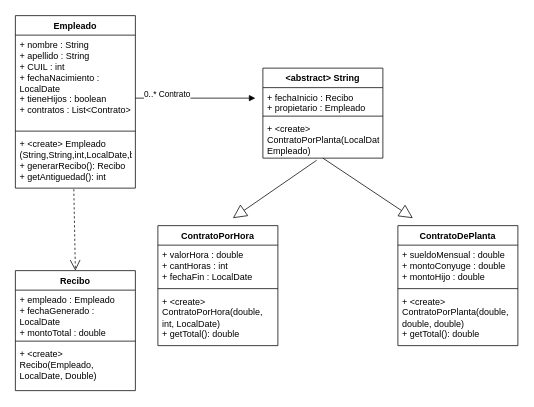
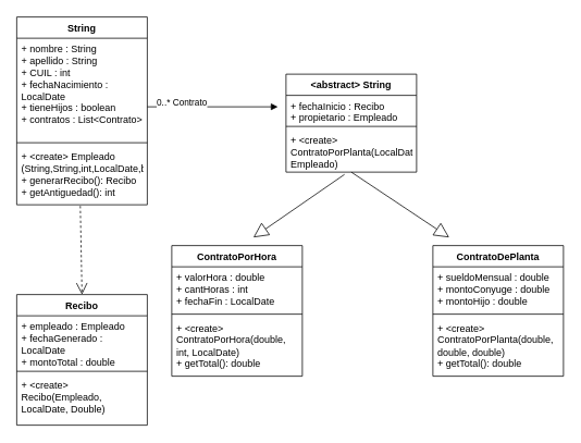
  <mxCell id="0" />
  <mxCell id="1" parent="0" />
- <mxCell id="2" value="Empleado" style="swimlane;fontStyle=1;align=center;verticalAlign=top;childLayout=stackLayout;horizontal=1;startSize=26;horizontalStack=0;resizeParent=1;resizeParentMax=0;resizeLast=0;collapsible=1;marginBottom=0;whiteSpace=wrap;html=1;" vertex="1" parent="1"><mxGeometry x="20" y="20" width="160" height="230" as="geometry"><mxRectangle x="190" y="130" width="110" height="30" as="alternateBounds" /></mxGeometry></mxCell>
+ <mxCell id="2" value="String" style="swimlane;fontStyle=1;align=center;verticalAlign=top;childLayout=stackLayout;horizontal=1;startSize=26;horizontalStack=0;resizeParent=1;resizeParentMax=0;resizeLast=0;collapsible=1;marginBottom=0;whiteSpace=wrap;html=1;" vertex="1" parent="1"><mxGeometry x="20" y="20" width="160" height="230" as="geometry"><mxRectangle x="190" y="130" width="110" height="30" as="alternateBounds" /></mxGeometry></mxCell>
  <mxCell id="3" value="&lt;div&gt;+ nombre : String&lt;/div&gt;&lt;div&gt;+ apellido : String&lt;/div&gt;&lt;div&gt;+ CUIL : int&lt;/div&gt;&lt;div&gt;+ fechaNacimiento : LocalDate&lt;/div&gt;&lt;div&gt;+ tieneHijos : boolean&lt;/div&gt;&lt;div&gt;+ contratos : List&amp;lt;Contrato&amp;gt;&lt;br&gt;&lt;/div&gt;" style="text;strokeColor=none;fillColor=none;align=left;verticalAlign=top;spacingLeft=4;spacingRight=4;overflow=hidden;rotatable=0;points=[[0,0.5],[1,0.5]];portConstraint=eastwest;whiteSpace=wrap;html=1;" vertex="1" parent="2"><mxGeometry y="26" width="160" height="124" as="geometry" /></mxCell>
  <mxCell id="4" value="" style="line;strokeWidth=1;fillColor=none;align=left;verticalAlign=middle;spacingTop=-1;spacingLeft=3;spacingRight=3;rotatable=0;labelPosition=right;points=[];portConstraint=eastwest;strokeColor=inherit;" vertex="1" parent="2"><mxGeometry y="150" width="160" height="8" as="geometry" /></mxCell>
  <mxCell id="5" value="&lt;div&gt;+ &amp;lt;create&amp;gt; Empleado (String,String,int,LocalDate,boolean)&lt;br&gt;&lt;/div&gt;&lt;div&gt;+ generarRecibo(): Recibo&lt;/div&gt;&lt;div&gt;+ getAntiguedad(): int&lt;br&gt;&lt;/div&gt;" style="text;strokeColor=none;fillColor=none;align=left;verticalAlign=top;spacingLeft=4;spacingRight=4;overflow=hidden;rotatable=0;points=[[0,0.5],[1,0.5]];portConstraint=eastwest;whiteSpace=wrap;html=1;" vertex="1" parent="2"><mxGeometry y="158" width="160" height="72" as="geometry" /></mxCell>
  <mxCell id="6" value="&amp;lt;abstract&amp;gt; String" style="swimlane;fontStyle=1;align=center;verticalAlign=top;childLayout=stackLayout;horizontal=1;startSize=26;horizontalStack=0;resizeParent=1;resizeParentMax=0;resizeLast=0;collapsible=1;marginBottom=0;whiteSpace=wrap;html=1;" vertex="1" parent="1"><mxGeometry x="350" y="90" width="160" height="120" as="geometry"><mxRectangle x="190" y="130" width="110" height="30" as="alternateBounds" /></mxGeometry></mxCell>
  <mxCell id="7" value="&lt;div&gt;+ fechaInicio : Recibo&lt;/div&gt;&lt;div&gt;+ propietario : Empleado&lt;br&gt;&lt;/div&gt;" style="text;strokeColor=none;fillColor=none;align=left;verticalAlign=top;spacingLeft=4;spacingRight=4;overflow=hidden;rotatable=0;points=[[0,0.5],[1,0.5]];portConstraint=eastwest;whiteSpace=wrap;html=1;" vertex="1" parent="6"><mxGeometry y="26" width="160" height="34" as="geometry" /></mxCell>
  <mxCell id="8" value="" style="line;strokeWidth=1;fillColor=none;align=left;verticalAlign=middle;spacingTop=-1;spacingLeft=3;spacingRight=3;rotatable=0;labelPosition=right;points=[];portConstraint=eastwest;strokeColor=inherit;" vertex="1" parent="6"><mxGeometry y="60" width="160" height="8" as="geometry" /></mxCell>
  <mxCell id="9" value="&lt;div&gt;+ &amp;lt;create&amp;gt; ContratoPorPlanta(LocalDate, Empleado)&lt;/div&gt;" style="text;strokeColor=none;fillColor=none;align=left;verticalAlign=top;spacingLeft=4;spacingRight=4;overflow=hidden;rotatable=0;points=[[0,0.5],[1,0.5]];portConstraint=eastwest;whiteSpace=wrap;html=1;" vertex="1" parent="6"><mxGeometry y="68" width="160" height="52" as="geometry" /></mxCell>
  <mxCell id="10" value="ContratoPorHora" style="swimlane;fontStyle=1;align=center;verticalAlign=top;childLayout=stackLayout;horizontal=1;startSize=26;horizontalStack=0;resizeParent=1;resizeParentMax=0;resizeLast=0;collapsible=1;marginBottom=0;whiteSpace=wrap;html=1;" vertex="1" parent="1"><mxGeometry x="210" y="300" width="160" height="160" as="geometry"><mxRectangle x="190" y="130" width="110" height="30" as="alternateBounds" /></mxGeometry></mxCell>
  <mxCell id="11" value="&lt;div&gt;+ valorHora : double&lt;/div&gt;&lt;div&gt;+ cantHoras : int&lt;/div&gt;&lt;div&gt;+ fechaFin : LocalDate&lt;/div&gt;" style="text;strokeColor=none;fillColor=none;align=left;verticalAlign=top;spacingLeft=4;spacingRight=4;overflow=hidden;rotatable=0;points=[[0,0.5],[1,0.5]];portConstraint=eastwest;whiteSpace=wrap;html=1;" vertex="1" parent="10"><mxGeometry y="26" width="160" height="54" as="geometry" /></mxCell>
  <mxCell id="12" value="" style="line;strokeWidth=1;fillColor=none;align=left;verticalAlign=middle;spacingTop=-1;spacingLeft=3;spacingRight=3;rotatable=0;labelPosition=right;points=[];portConstraint=eastwest;strokeColor=inherit;" vertex="1" parent="10"><mxGeometry y="80" width="160" height="8" as="geometry" /></mxCell>
  <mxCell id="13" value="&lt;div&gt;+ &amp;lt;create&amp;gt; ContratoPorHora(double, int, LocalDate)&lt;/div&gt;&lt;div&gt;+ getTotal(): double&lt;/div&gt;" style="text;strokeColor=none;fillColor=none;align=left;verticalAlign=top;spacingLeft=4;spacingRight=4;overflow=hidden;rotatable=0;points=[[0,0.5],[1,0.5]];portConstraint=eastwest;whiteSpace=wrap;html=1;" vertex="1" parent="10"><mxGeometry y="88" width="160" height="72" as="geometry" /></mxCell>
  <mxCell id="14" value="ContratoDePlanta" style="swimlane;fontStyle=1;align=center;verticalAlign=top;childLayout=stackLayout;horizontal=1;startSize=26;horizontalStack=0;resizeParent=1;resizeParentMax=0;resizeLast=0;collapsible=1;marginBottom=0;whiteSpace=wrap;html=1;" vertex="1" parent="1"><mxGeometry x="530" y="300" width="160" height="160" as="geometry"><mxRectangle x="190" y="130" width="110" height="30" as="alternateBounds" /></mxGeometry></mxCell>
  <mxCell id="15" value="&lt;div&gt;+ sueldoMensual : double&lt;/div&gt;&lt;div&gt;+ montoConyuge : double&lt;/div&gt;&lt;div&gt;+ montoHijo : double&lt;/div&gt;" style="text;strokeColor=none;fillColor=none;align=left;verticalAlign=top;spacingLeft=4;spacingRight=4;overflow=hidden;rotatable=0;points=[[0,0.5],[1,0.5]];portConstraint=eastwest;whiteSpace=wrap;html=1;" vertex="1" parent="14"><mxGeometry y="26" width="160" height="54" as="geometry" /></mxCell>
  <mxCell id="16" value="" style="line;strokeWidth=1;fillColor=none;align=left;verticalAlign=middle;spacingTop=-1;spacingLeft=3;spacingRight=3;rotatable=0;labelPosition=right;points=[];portConstraint=eastwest;strokeColor=inherit;" vertex="1" parent="14"><mxGeometry y="80" width="160" height="8" as="geometry" /></mxCell>
  <mxCell id="17" value="&lt;div&gt;+ &amp;lt;create&amp;gt; ContratoPorPlanta(double, double, double)&lt;/div&gt;&lt;div&gt;+ getTotal(): double&lt;/div&gt;" style="text;strokeColor=none;fillColor=none;align=left;verticalAlign=top;spacingLeft=4;spacingRight=4;overflow=hidden;rotatable=0;points=[[0,0.5],[1,0.5]];portConstraint=eastwest;whiteSpace=wrap;html=1;" vertex="1" parent="14"><mxGeometry y="88" width="160" height="72" as="geometry" /></mxCell>
  <mxCell id="18" value="Recibo" style="swimlane;fontStyle=1;align=center;verticalAlign=top;childLayout=stackLayout;horizontal=1;startSize=26;horizontalStack=0;resizeParent=1;resizeParentMax=0;resizeLast=0;collapsible=1;marginBottom=0;whiteSpace=wrap;html=1;" vertex="1" parent="1"><mxGeometry x="20" y="360" width="160" height="160" as="geometry"><mxRectangle x="130" y="670" width="110" height="30" as="alternateBounds" /></mxGeometry></mxCell>
  <mxCell id="19" value="&lt;div&gt;+ empleado : Empleado&lt;/div&gt;&lt;div&gt;+ fechaGenerado : LocalDate&lt;/div&gt;&lt;div&gt;+ montoTotal : double&lt;/div&gt;" style="text;strokeColor=none;fillColor=none;align=left;verticalAlign=top;spacingLeft=4;spacingRight=4;overflow=hidden;rotatable=0;points=[[0,0.5],[1,0.5]];portConstraint=eastwest;whiteSpace=wrap;html=1;" vertex="1" parent="18"><mxGeometry y="26" width="160" height="64" as="geometry" /></mxCell>
  <mxCell id="20" value="" style="line;strokeWidth=1;fillColor=none;align=left;verticalAlign=middle;spacingTop=-1;spacingLeft=3;spacingRight=3;rotatable=0;labelPosition=right;points=[];portConstraint=eastwest;strokeColor=inherit;" vertex="1" parent="18"><mxGeometry y="90" width="160" height="8" as="geometry" /></mxCell>
  <mxCell id="21" value="&lt;div&gt;+ &amp;lt;create&amp;gt; Recibo(Empleado, LocalDate, Double)&lt;br&gt;&lt;/div&gt;" style="text;strokeColor=none;fillColor=none;align=left;verticalAlign=top;spacingLeft=4;spacingRight=4;overflow=hidden;rotatable=0;points=[[0,0.5],[1,0.5]];portConstraint=eastwest;whiteSpace=wrap;html=1;" vertex="1" parent="18"><mxGeometry y="98" width="160" height="62" as="geometry" /></mxCell>
  <mxCell id="22" value="" style="endArrow=block;endSize=16;endFill=0;html=1;rounded=0;exitX=0.5;exitY=1;exitDx=0;exitDy=0;" edge="1" parent="1" source="6"><mxGeometry x="0.002" width="160" relative="1" as="geometry"><mxPoint x="100" y="250" as="sourcePoint" /><mxPoint x="550" y="290" as="targetPoint" /><mxPoint as="offset" /></mxGeometry></mxCell>
  <mxCell id="23" value="" style="endArrow=block;endSize=16;endFill=0;html=1;rounded=0;exitX=0.448;exitY=1.055;exitDx=0;exitDy=0;exitPerimeter=0;" edge="1" parent="1" source="9"><mxGeometry x="0.002" width="160" relative="1" as="geometry"><mxPoint x="365" y="169" as="sourcePoint" /><mxPoint x="310" y="290" as="targetPoint" /><mxPoint as="offset" /></mxGeometry></mxCell>
  <mxCell id="24" value="" style="endArrow=block;endFill=1;html=1;edgeStyle=orthogonalEdgeStyle;align=left;verticalAlign=top;rounded=0;" edge="1" parent="1"><mxGeometry x="-1" relative="1" as="geometry"><mxPoint x="180" y="130" as="sourcePoint" /><mxPoint x="340" y="130" as="targetPoint" /></mxGeometry></mxCell>
  <mxCell id="25" value="0..* Contrato" style="edgeLabel;resizable=0;html=1;align=left;verticalAlign=bottom;" connectable="0" vertex="1" parent="24"><mxGeometry x="-1" relative="1" as="geometry"><mxPoint x="10" y="3" as="offset" /></mxGeometry></mxCell>
  <mxCell id="26" value="" style="endArrow=open;endSize=12;dashed=1;html=1;rounded=0;exitX=0.487;exitY=1.02;exitDx=0;exitDy=0;exitPerimeter=0;entryX=0.5;entryY=0;entryDx=0;entryDy=0;" edge="1" parent="1" source="5" target="18"><mxGeometry width="160" relative="1" as="geometry"><mxPoint x="50" y="299.43" as="sourcePoint" /><mxPoint x="210" y="299.43" as="targetPoint" /></mxGeometry></mxCell>
